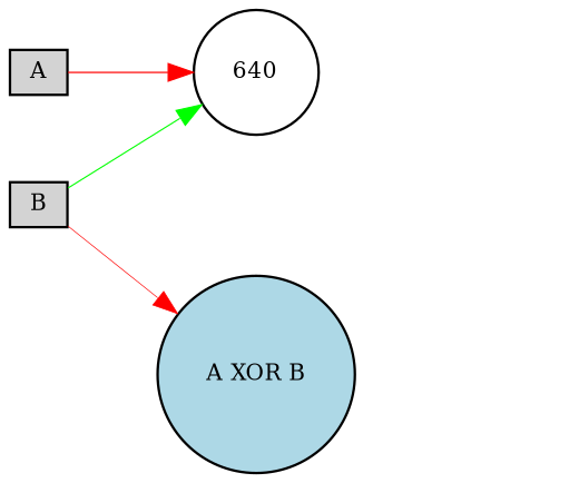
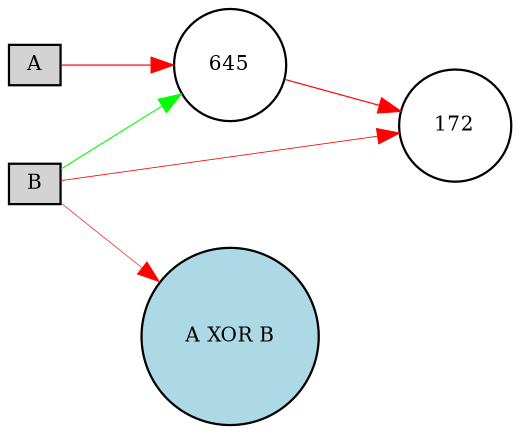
  digraph {
    rankdir=LR
    node [fillcolor=lightgray fontsize=9 shape=circle style=filled]
    edge [color=red style=solid]
    A [height=0.2 shape=box width=0.2]
-   640 [fillcolor=white height=0.2 width=0.2]
+   640 [fillcolor=white height=0.2 width=0.2 label=645]
+   172 [fillcolor=white height=0.2 width=0.2]
    B [height=0.2 shape=box width=0.2]
    "A XOR B" [fillcolor=lightblue height=0.2 width=0.2]
    A -> 640 [penwidth=0.5386558990582525]
+   640 -> 172 [penwidth=0.5276678935088521]
    B -> 640 [color=green penwidth=0.48188751677743513]
+   B -> 172 [penwidth=0.3698735837455329]
    B -> "A XOR B" [penwidth=0.28896512694773757]
  }
